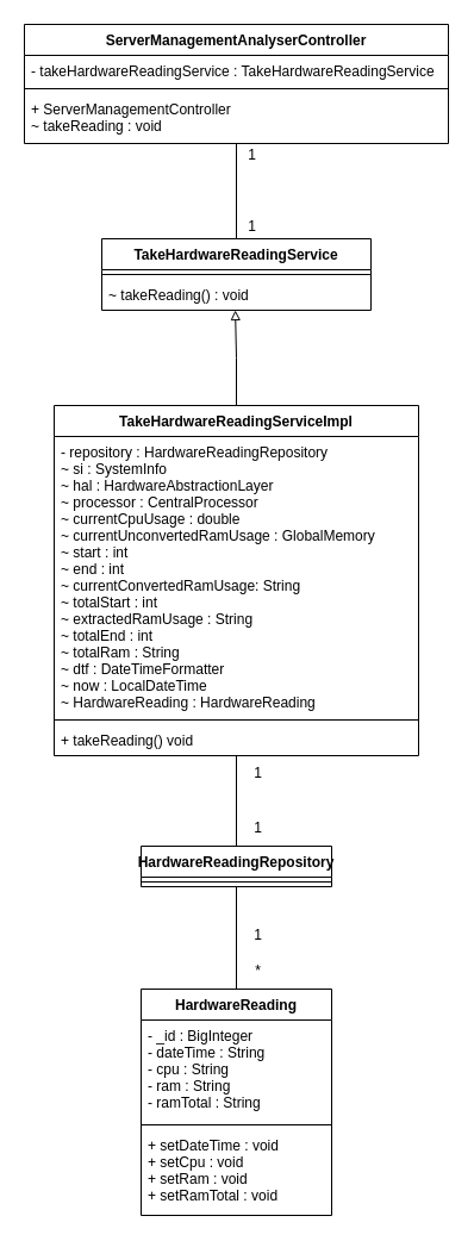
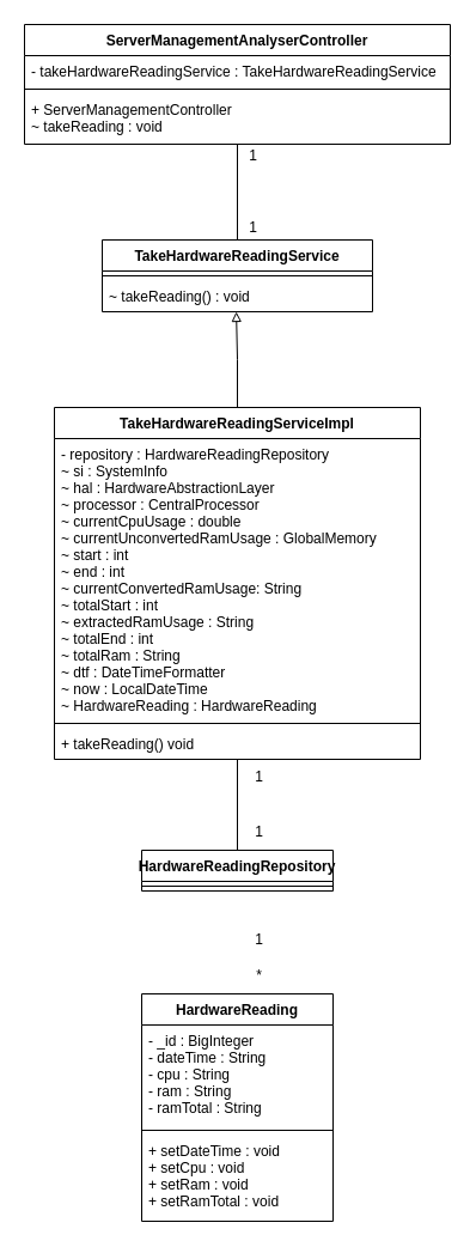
  <mxCell id="0" />
  <mxCell id="1" parent="0" />
  <mxCell id="2" style="edgeStyle=orthogonalEdgeStyle;rounded=0;orthogonalLoop=1;jettySize=auto;html=1;exitX=0.5;exitY=1;exitDx=0;exitDy=0;entryX=0.5;entryY=0;entryDx=0;entryDy=0;endArrow=none;endFill=0;" parent="1" source="3" target="7" edge="1"><mxGeometry relative="1" as="geometry" /></mxCell>
  <mxCell id="3" value="ServerManagementAnalyserController" style="swimlane;fontStyle=1;align=center;verticalAlign=top;childLayout=stackLayout;horizontal=1;startSize=26;horizontalStack=0;resizeParent=1;resizeParentMax=0;resizeLast=0;collapsible=1;marginBottom=0;" parent="1" vertex="1"><mxGeometry x="20" y="20" width="356" height="100" as="geometry" /></mxCell>
  <mxCell id="4" value="- takeHardwareReadingService : TakeHardwareReadingService" style="text;strokeColor=none;fillColor=none;align=left;verticalAlign=top;spacingLeft=4;spacingRight=4;overflow=hidden;rotatable=0;points=[[0,0.5],[1,0.5]];portConstraint=eastwest;" parent="3" vertex="1"><mxGeometry y="26" width="356" height="24" as="geometry" /></mxCell>
  <mxCell id="5" value="" style="line;strokeWidth=1;fillColor=none;align=left;verticalAlign=middle;spacingTop=-1;spacingLeft=3;spacingRight=3;rotatable=0;labelPosition=right;points=[];portConstraint=eastwest;" parent="3" vertex="1"><mxGeometry y="50" width="356" height="8" as="geometry" /></mxCell>
  <mxCell id="6" value="+ ServerManagementController&#10;~ takeReading : void&#10;" style="text;strokeColor=none;fillColor=none;align=left;verticalAlign=top;spacingLeft=4;spacingRight=4;overflow=hidden;rotatable=0;points=[[0,0.5],[1,0.5]];portConstraint=eastwest;" parent="3" vertex="1"><mxGeometry y="58" width="356" height="42" as="geometry" /></mxCell>
  <mxCell id="7" value="TakeHardwareReadingService" style="swimlane;fontStyle=1;align=center;verticalAlign=top;childLayout=stackLayout;horizontal=1;startSize=26;horizontalStack=0;resizeParent=1;resizeParentMax=0;resizeLast=0;collapsible=1;marginBottom=0;" parent="1" vertex="1"><mxGeometry x="85" y="200" width="226" height="60" as="geometry" /></mxCell>
  <mxCell id="8" value="" style="line;strokeWidth=1;fillColor=none;align=left;verticalAlign=middle;spacingTop=-1;spacingLeft=3;spacingRight=3;rotatable=0;labelPosition=right;points=[];portConstraint=eastwest;" parent="7" vertex="1"><mxGeometry y="26" width="226" height="8" as="geometry" /></mxCell>
  <mxCell id="9" value="~ takeReading() : void" style="text;strokeColor=none;fillColor=none;align=left;verticalAlign=top;spacingLeft=4;spacingRight=4;overflow=hidden;rotatable=0;points=[[0,0.5],[1,0.5]];portConstraint=eastwest;" parent="7" vertex="1"><mxGeometry y="34" width="226" height="26" as="geometry" /></mxCell>
  <mxCell id="10" value="1" style="text;html=1;align=center;verticalAlign=middle;resizable=0;points=[];autosize=1;strokeColor=none;fillColor=none;" parent="1" vertex="1"><mxGeometry x="201" y="120" width="20" height="20" as="geometry" /></mxCell>
  <mxCell id="11" value="1" style="text;html=1;align=center;verticalAlign=middle;resizable=0;points=[];autosize=1;strokeColor=none;fillColor=none;" parent="1" vertex="1"><mxGeometry x="201" y="180" width="20" height="20" as="geometry" /></mxCell>
  <mxCell id="12" style="edgeStyle=orthogonalEdgeStyle;rounded=0;orthogonalLoop=1;jettySize=auto;html=1;exitX=0.5;exitY=0;exitDx=0;exitDy=0;entryX=0.496;entryY=1;entryDx=0;entryDy=0;entryPerimeter=0;endArrow=block;endFill=0;" parent="1" source="14" target="9" edge="1"><mxGeometry relative="1" as="geometry" /></mxCell>
  <mxCell id="13" style="edgeStyle=orthogonalEdgeStyle;rounded=0;orthogonalLoop=1;jettySize=auto;html=1;exitX=0.5;exitY=1;exitDx=0;exitDy=0;endArrow=none;endFill=0;" parent="1" source="14" target="19" edge="1"><mxGeometry relative="1" as="geometry" /></mxCell>
  <mxCell id="14" value="TakeHardwareReadingServiceImpl" style="swimlane;fontStyle=1;align=center;verticalAlign=top;childLayout=stackLayout;horizontal=1;startSize=26;horizontalStack=0;resizeParent=1;resizeParentMax=0;resizeLast=0;collapsible=1;marginBottom=0;" parent="1" vertex="1"><mxGeometry x="45" y="340" width="306" height="294" as="geometry" /></mxCell>
  <mxCell id="15" value="- repository : HardwareReadingRepository&#10;~ si : SystemInfo&#10;~ hal : HardwareAbstractionLayer&#10;~ processor : CentralProcessor&#10;~ currentCpuUsage : double&#10;~ currentUnconvertedRamUsage : GlobalMemory&#10;~ start : int&#10;~ end : int&#10;~ currentConvertedRamUsage: String&#10;~ totalStart : int&#10;~ extractedRamUsage : String&#10;~ totalEnd : int&#10;~ totalRam : String&#10;~ dtf : DateTimeFormatter&#10;~ now : LocalDateTime&#10;~ HardwareReading : HardwareReading" style="text;strokeColor=none;fillColor=none;align=left;verticalAlign=top;spacingLeft=4;spacingRight=4;overflow=hidden;rotatable=0;points=[[0,0.5],[1,0.5]];portConstraint=eastwest;" parent="14" vertex="1"><mxGeometry y="26" width="306" height="234" as="geometry" /></mxCell>
  <mxCell id="16" value="" style="line;strokeWidth=1;fillColor=none;align=left;verticalAlign=middle;spacingTop=-1;spacingLeft=3;spacingRight=3;rotatable=0;labelPosition=right;points=[];portConstraint=eastwest;" parent="14" vertex="1"><mxGeometry y="260" width="306" height="8" as="geometry" /></mxCell>
  <mxCell id="17" value="+ takeReading() void" style="text;strokeColor=none;fillColor=none;align=left;verticalAlign=top;spacingLeft=4;spacingRight=4;overflow=hidden;rotatable=0;points=[[0,0.5],[1,0.5]];portConstraint=eastwest;" parent="14" vertex="1"><mxGeometry y="268" width="306" height="26" as="geometry" /></mxCell>
- <mxCell id="18" style="edgeStyle=orthogonalEdgeStyle;rounded=0;orthogonalLoop=1;jettySize=auto;html=1;exitX=0.5;exitY=1;exitDx=0;exitDy=0;entryX=0.5;entryY=0;entryDx=0;entryDy=0;endArrow=none;endFill=0;" parent="1" source="19" target="21" edge="1"><mxGeometry relative="1" as="geometry" /></mxCell>
  <mxCell id="19" value="HardwareReadingRepository" style="swimlane;fontStyle=1;align=center;verticalAlign=top;childLayout=stackLayout;horizontal=1;startSize=26;horizontalStack=0;resizeParent=1;resizeParentMax=0;resizeLast=0;collapsible=1;marginBottom=0;" parent="1" vertex="1"><mxGeometry x="118" y="710" width="160" height="34" as="geometry" /></mxCell>
  <mxCell id="20" value="" style="line;strokeWidth=1;fillColor=none;align=left;verticalAlign=middle;spacingTop=-1;spacingLeft=3;spacingRight=3;rotatable=0;labelPosition=right;points=[];portConstraint=eastwest;" parent="19" vertex="1"><mxGeometry y="26" width="160" height="8" as="geometry" /></mxCell>
  <mxCell id="21" value="HardwareReading" style="swimlane;fontStyle=1;align=center;verticalAlign=top;childLayout=stackLayout;horizontal=1;startSize=26;horizontalStack=0;resizeParent=1;resizeParentMax=0;resizeLast=0;collapsible=1;marginBottom=0;" parent="1" vertex="1"><mxGeometry x="118" y="830" width="160" height="190" as="geometry" /></mxCell>
  <mxCell id="22" value="- _id : BigInteger&#10;- dateTime : String&#10;- cpu : String&#10;- ram : String&#10;- ramTotal : String&#10;" style="text;strokeColor=none;fillColor=none;align=left;verticalAlign=top;spacingLeft=4;spacingRight=4;overflow=hidden;rotatable=0;points=[[0,0.5],[1,0.5]];portConstraint=eastwest;" parent="21" vertex="1"><mxGeometry y="26" width="160" height="84" as="geometry" /></mxCell>
  <mxCell id="23" value="" style="line;strokeWidth=1;fillColor=none;align=left;verticalAlign=middle;spacingTop=-1;spacingLeft=3;spacingRight=3;rotatable=0;labelPosition=right;points=[];portConstraint=eastwest;" parent="21" vertex="1"><mxGeometry y="110" width="160" height="8" as="geometry" /></mxCell>
  <mxCell id="24" value="+ setDateTime : void&#10;+ setCpu : void&#10;+ setRam : void&#10;+ setRamTotal : void" style="text;strokeColor=none;fillColor=none;align=left;verticalAlign=top;spacingLeft=4;spacingRight=4;overflow=hidden;rotatable=0;points=[[0,0.5],[1,0.5]];portConstraint=eastwest;" parent="21" vertex="1"><mxGeometry y="118" width="160" height="72" as="geometry" /></mxCell>
  <mxCell id="25" value="1" style="text;html=1;align=center;verticalAlign=middle;resizable=0;points=[];autosize=1;strokeColor=none;fillColor=none;" parent="1" vertex="1"><mxGeometry x="201" y="634" width="30" height="30" as="geometry" /></mxCell>
  <mxCell id="26" value="1" style="text;html=1;align=center;verticalAlign=middle;resizable=0;points=[];autosize=1;strokeColor=none;fillColor=none;" parent="1" vertex="1"><mxGeometry x="201" y="680" width="30" height="30" as="geometry" /></mxCell>
  <mxCell id="27" value="1" style="text;html=1;align=center;verticalAlign=middle;resizable=0;points=[];autosize=1;strokeColor=none;fillColor=none;" parent="1" vertex="1"><mxGeometry x="201" y="770" width="30" height="30" as="geometry" /></mxCell>
  <mxCell id="28" value="*" style="text;html=1;align=center;verticalAlign=middle;resizable=0;points=[];autosize=1;strokeColor=none;fillColor=none;" parent="1" vertex="1"><mxGeometry x="201" y="800" width="30" height="30" as="geometry" /></mxCell>
